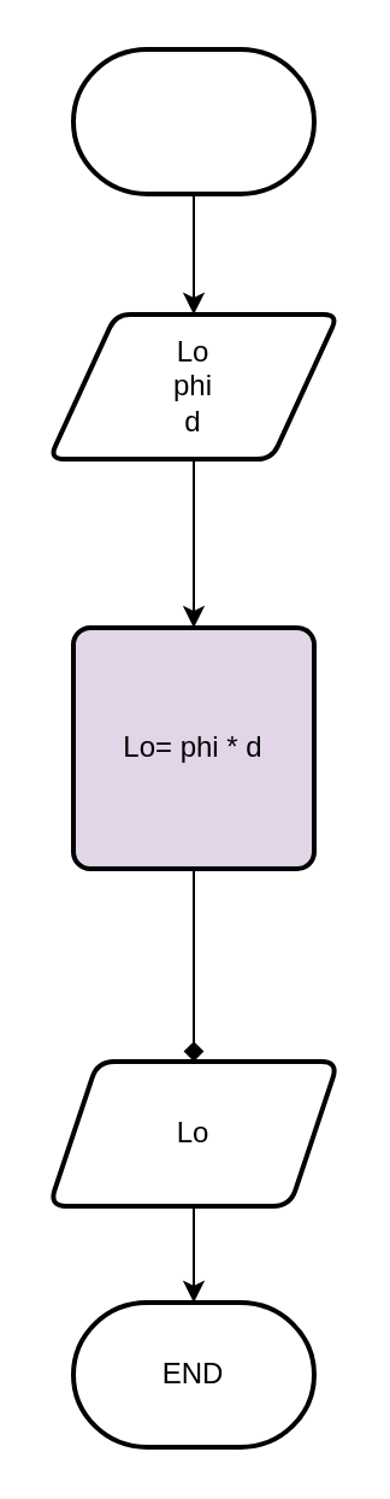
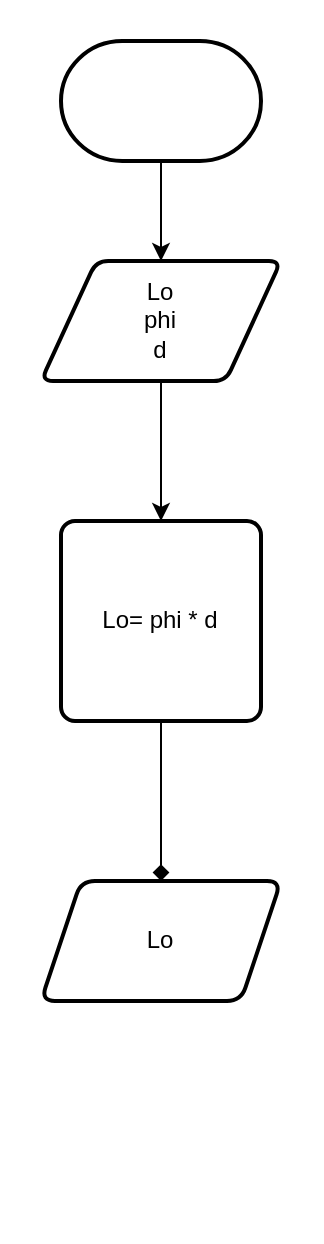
  <mxCell id="0" />
  <mxCell id="1" parent="0" />
  <mxCell id="2" value="" style="edgeStyle=orthogonalEdgeStyle;rounded=0;orthogonalLoop=1;jettySize=auto;html=1;" edge="1" parent="1" source="3" target="5"><mxGeometry relative="1" as="geometry" /></mxCell>
  <mxCell id="3" value="Lo&lt;br&gt;phi&lt;br&gt;d" style="shape=parallelogram;html=1;strokeWidth=2;perimeter=parallelogramPerimeter;whiteSpace=wrap;rounded=1;arcSize=12;size=0.23;" vertex="1" parent="1"><mxGeometry x="20" y="130" width="120" height="60" as="geometry" /></mxCell>
  <mxCell id="4" value="" style="edgeStyle=orthogonalEdgeStyle;rounded=0;orthogonalLoop=1;jettySize=auto;html=1;endArrow=diamond;" edge="1" parent="1" source="5" target="6"><mxGeometry relative="1" as="geometry" /></mxCell>
- <mxCell id="5" value="Lo= phi * d" style="rounded=1;whiteSpace=wrap;html=1;absoluteArcSize=1;arcSize=14;strokeWidth=2;fillColor=#e1d5e7;" vertex="1" parent="1"><mxGeometry x="30" y="260" width="100" height="100" as="geometry" /></mxCell>
+ <mxCell id="5" value="Lo= phi * d" style="rounded=1;whiteSpace=wrap;html=1;absoluteArcSize=1;arcSize=14;strokeWidth=2;" vertex="1" parent="1"><mxGeometry x="30" y="260" width="100" height="100" as="geometry" /></mxCell>
  <mxCell id="6" value="Lo" style="shape=parallelogram;perimeter=parallelogramPerimeter;whiteSpace=wrap;html=1;fixedSize=1;rounded=1;arcSize=14;strokeWidth=2;" vertex="1" parent="1"><mxGeometry x="20" y="440" width="120" height="60" as="geometry" /></mxCell>
- <mxCell id="7" value="END" style="strokeWidth=2;html=1;shape=mxgraph.flowchart.terminator;whiteSpace=wrap;" vertex="1" parent="1"><mxGeometry x="30" y="540" width="100" height="60" as="geometry" /></mxCell>
- <mxCell id="8" style="edgeStyle=orthogonalEdgeStyle;rounded=0;orthogonalLoop=1;jettySize=auto;html=1;exitX=0.5;exitY=1;exitDx=0;exitDy=0;entryX=0.5;entryY=0;entryDx=0;entryDy=0;entryPerimeter=0;" edge="1" parent="1" source="6" target="7"><mxGeometry relative="1" as="geometry" /></mxCell>
  <mxCell id="9" value="" style="edgeStyle=orthogonalEdgeStyle;rounded=0;orthogonalLoop=1;jettySize=auto;html=1;" edge="1" parent="1" source="10" target="3"><mxGeometry relative="1" as="geometry" /></mxCell>
  <mxCell id="10" value="" style="strokeWidth=2;html=1;shape=mxgraph.flowchart.terminator;whiteSpace=wrap;" vertex="1" parent="1"><mxGeometry x="30" y="20" width="100" height="60" as="geometry" /></mxCell>
